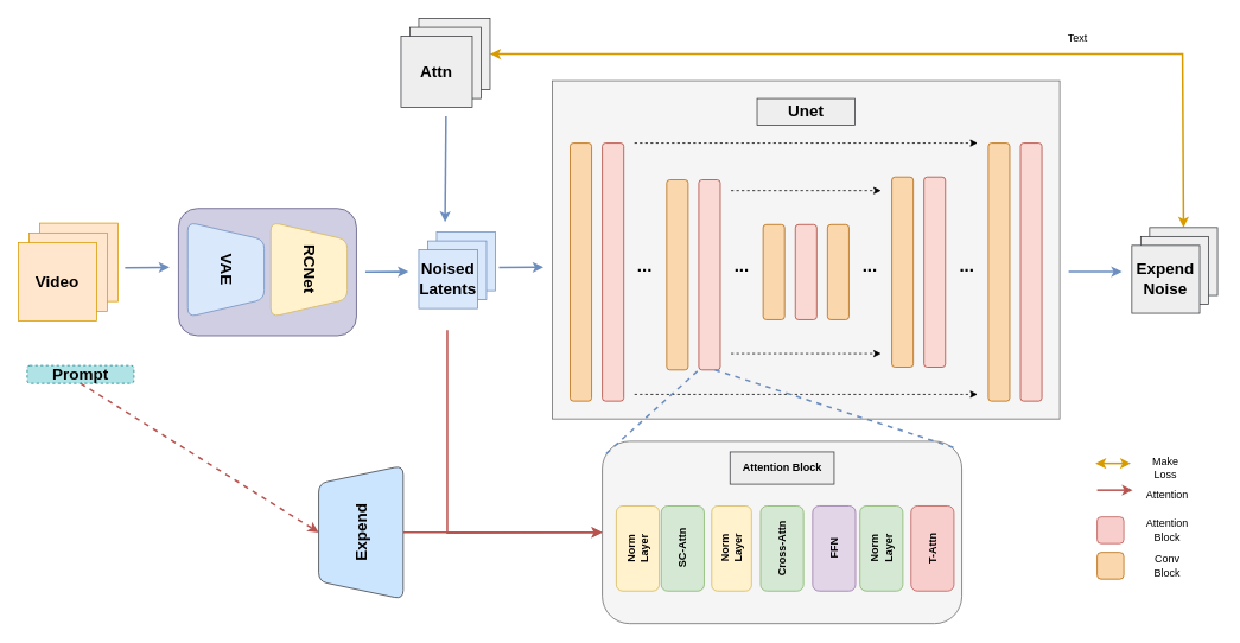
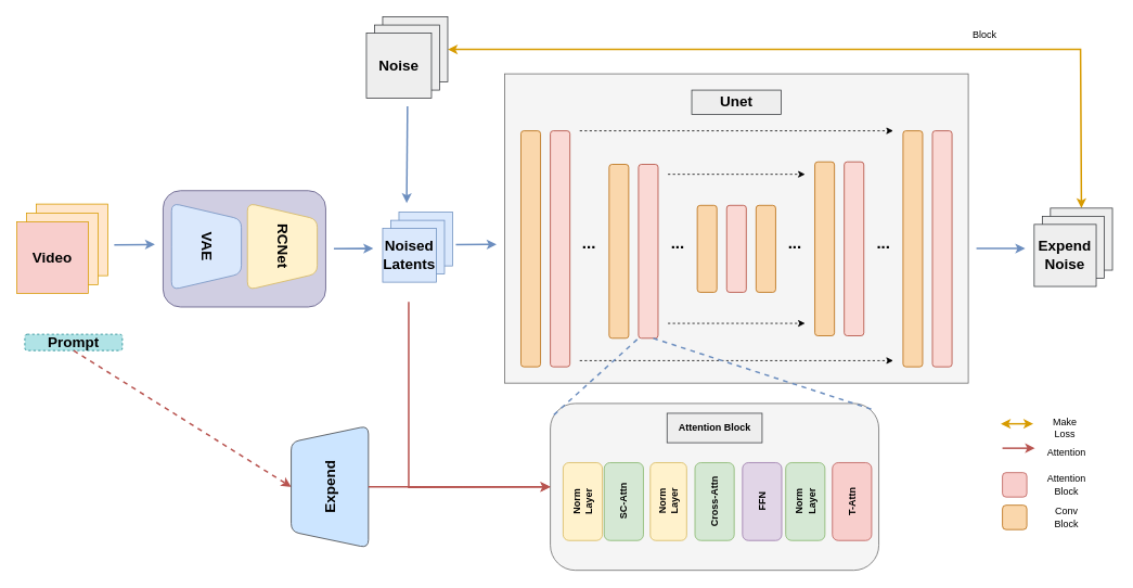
  <mxCell id="0" />
  <mxCell id="1" parent="0" />
  <mxCell id="2" value="" style="endArrow=classic;html=1;rounded=0;fillColor=#dae8fc;strokeColor=#6c8ebf;strokeWidth=2;" parent="1" edge="1"><mxGeometry width="50" height="50" relative="1" as="geometry"><mxPoint x="140" y="300.13" as="sourcePoint" /><mxPoint x="190" y="299.63" as="targetPoint" /></mxGeometry></mxCell>
  <mxCell id="3" value="" style="endArrow=classic;html=1;rounded=0;fillColor=#dae8fc;strokeColor=#6c8ebf;strokeWidth=2;" parent="1" edge="1"><mxGeometry width="50" height="50" relative="1" as="geometry"><mxPoint x="410" y="304.93" as="sourcePoint" /><mxPoint x="458.5" y="304.63" as="targetPoint" /></mxGeometry></mxCell>
  <mxCell id="4" value="&lt;b&gt;&lt;font style=&quot;font-size: 18px;&quot;&gt;Prompt&lt;/font&gt;&lt;/b&gt;" style="rounded=1;whiteSpace=wrap;html=1;fillColor=#b0e3e6;strokeColor=#0e8088;dashed=1;" parent="1" vertex="1"><mxGeometry y="410" width="120" height="20" as="geometry" x="30" /></mxCell>
  <mxCell id="5" style="edgeStyle=orthogonalEdgeStyle;rounded=0;orthogonalLoop=1;jettySize=auto;html=1;exitX=0.5;exitY=1;exitDx=0;exitDy=0;" parent="1" source="4" target="4" edge="1"><mxGeometry relative="1" as="geometry" /></mxCell>
  <mxCell id="6" value="" style="endArrow=classic;html=1;rounded=0;fillColor=#dae8fc;strokeColor=#6c8ebf;strokeWidth=2;" parent="1" edge="1"><mxGeometry width="50" height="50" relative="1" as="geometry"><mxPoint x="560" y="300" as="sourcePoint" /><mxPoint x="610" y="299.5" as="targetPoint" /></mxGeometry></mxCell>
  <mxCell id="7" value="" style="group" parent="1" vertex="1" connectable="0"><mxGeometry x="20" y="250" width="120" height="110" as="geometry" /></mxCell>
  <mxCell id="8" value="" style="whiteSpace=wrap;html=1;aspect=fixed;fillColor=#ffe6cc;strokeColor=#d79b00;container=0;" parent="7" vertex="1"><mxGeometry x="24" width="88" height="88" as="geometry" /></mxCell>
  <mxCell id="9" value="" style="whiteSpace=wrap;html=1;aspect=fixed;fillColor=#ffe6cc;strokeColor=#d79b00;container=0;" parent="7" vertex="1"><mxGeometry x="12" y="11" width="88" height="88" as="geometry" /></mxCell>
- <mxCell id="10" value="&lt;b&gt;&lt;font style=&quot;font-size: 18px;&quot;&gt;Video&lt;/font&gt;&lt;/b&gt;" style="whiteSpace=wrap;html=1;aspect=fixed;fillColor=#ffe6cc;strokeColor=#d79b00;container=0;" parent="7" vertex="1"><mxGeometry y="22" width="88" height="88" as="geometry" /></mxCell>
+ <mxCell id="10" value="&lt;b&gt;&lt;font style=&quot;font-size: 18px;&quot;&gt;Video&lt;/font&gt;&lt;/b&gt;" style="whiteSpace=wrap;html=1;aspect=fixed;fillColor=#f8cecc;strokeColor=#d79b00;container=0;" parent="7" vertex="1"><mxGeometry y="22" width="88" height="88" as="geometry" /></mxCell>
  <mxCell id="11" value="" style="group" parent="1" vertex="1" connectable="0"><mxGeometry x="200" y="233.5" width="200" height="143" as="geometry" /></mxCell>
  <mxCell id="12" value="" style="rounded=1;whiteSpace=wrap;html=1;glass=0;fillStyle=auto;shadow=0;fillColor=#d0cee2;strokeColor=#56517e;" parent="11" vertex="1"><mxGeometry width="200" height="143" as="geometry" /></mxCell>
  <mxCell id="13" value="&lt;b&gt;&lt;font style=&quot;font-size: 18px;&quot;&gt;VAE&lt;/font&gt;&lt;/b&gt;" style="shape=trapezoid;perimeter=trapezoidPerimeter;whiteSpace=wrap;html=1;fixedSize=1;rotation=90;fillColor=#dae8fc;strokeColor=#6c8ebf;rounded=1;" parent="11" vertex="1"><mxGeometry y="25.74" width="106.667" height="85.8" as="geometry" /></mxCell>
  <mxCell id="14" value="&lt;b&gt;&lt;font style=&quot;font-size: 18px;&quot;&gt;RCNet&lt;/font&gt;&lt;/b&gt;" style="shape=trapezoid;perimeter=trapezoidPerimeter;whiteSpace=wrap;html=1;fixedSize=1;rotation=90;fillColor=#fff2cc;strokeColor=#d6b656;rounded=1;" parent="11" vertex="1"><mxGeometry x="93.333" y="25.74" width="106.667" height="85.8" as="geometry" /></mxCell>
  <mxCell id="15" value="" style="endArrow=classic;html=1;rounded=0;fillColor=#dae8fc;strokeColor=#6c8ebf;strokeWidth=2;entryX=0.347;entryY=-0.018;entryDx=0;entryDy=0;entryPerimeter=0;" parent="1" edge="1"><mxGeometry width="50" height="50" relative="1" as="geometry"><mxPoint x="500.52" y="130" as="sourcePoint" /><mxPoint x="499.472" y="248.812" as="targetPoint" /></mxGeometry></mxCell>
  <mxCell id="16" value="" style="endArrow=classic;html=1;rounded=0;strokeWidth=2;fillColor=#dae8fc;strokeColor=#6c8ebf;" parent="1" edge="1"><mxGeometry width="50" height="50" relative="1" as="geometry"><mxPoint x="1200" y="304.63" as="sourcePoint" /><mxPoint x="1260" y="304.63" as="targetPoint" /></mxGeometry></mxCell>
  <mxCell id="17" value="" style="endArrow=classic;startArrow=classic;html=1;rounded=0;exitX=1;exitY=0.5;exitDx=0;exitDy=0;entryX=0.5;entryY=0;entryDx=0;entryDy=0;fillColor=#ffe6cc;strokeColor=#d79b00;strokeWidth=2;" parent="1" source="57" target="76" edge="1"><mxGeometry width="50" height="50" relative="1" as="geometry"><mxPoint x="770" y="270" as="sourcePoint" /><mxPoint x="1180" y="150" as="targetPoint" /><Array as="points"><mxPoint x="1328" y="60" /></Array></mxGeometry></mxCell>
  <mxCell id="18" value="" style="rounded=0;whiteSpace=wrap;html=1;fillColor=#f5f5f5;fontColor=#333333;strokeColor=#666666;" vertex="1" parent="1"><mxGeometry x="620" y="90" width="570" height="380" as="geometry" /></mxCell>
  <mxCell id="19" value="" style="group" parent="1" vertex="1" connectable="0"><mxGeometry x="470" y="280" width="120" height="80" as="geometry" /></mxCell>
  <mxCell id="20" value="" style="group" vertex="1" connectable="0" parent="19"><mxGeometry y="-20" width="100" height="100" as="geometry" /></mxCell>
  <mxCell id="21" value="" style="group" vertex="1" connectable="0" parent="20"><mxGeometry width="92" height="92" as="geometry" /></mxCell>
  <mxCell id="22" value="" style="whiteSpace=wrap;html=1;aspect=fixed;fillColor=#dae8fc;strokeColor=#6c8ebf;" parent="21" vertex="1"><mxGeometry x="20" width="66" height="66" as="geometry" /></mxCell>
  <mxCell id="23" value="" style="whiteSpace=wrap;html=1;aspect=fixed;fillColor=#dae8fc;strokeColor=#6c8ebf;" parent="21" vertex="1"><mxGeometry x="10" y="10" width="66" height="66" as="geometry" /></mxCell>
  <mxCell id="24" value="&lt;b style=&quot;font-size: 18px;&quot;&gt;Noised&lt;br&gt;Latents&lt;/b&gt;" style="whiteSpace=wrap;html=1;aspect=fixed;fillColor=#dae8fc;strokeColor=#6c8ebf;" parent="21" vertex="1"><mxGeometry y="20" width="66" height="66" as="geometry" /></mxCell>
  <mxCell id="25" value="" style="group" parent="1" vertex="1" connectable="0"><mxGeometry x="640" y="160" width="530" height="290" as="geometry" /></mxCell>
  <mxCell id="26" value="" style="rounded=1;whiteSpace=wrap;html=1;fillColor=#fad7ac;strokeColor=#b46504;" parent="25" vertex="1"><mxGeometry x="216.818" y="91.579" width="24.091" height="106.842" as="geometry" /></mxCell>
  <mxCell id="27" value="" style="rounded=1;whiteSpace=wrap;html=1;fillColor=#fad9d5;strokeColor=#ae4132;" parent="25" vertex="1"><mxGeometry x="252.955" y="91.579" width="24.091" height="106.842" as="geometry" /></mxCell>
  <mxCell id="28" value="" style="rounded=1;whiteSpace=wrap;html=1;fillColor=#fad9d5;strokeColor=#ae4132;" parent="25" vertex="1"><mxGeometry x="397.5" y="38.158" width="24.091" height="213.684" as="geometry" /></mxCell>
  <mxCell id="29" value="&lt;font style=&quot;font-size: 20px;&quot;&gt;&lt;b&gt;...&lt;/b&gt;&lt;/font&gt;" style="text;html=1;strokeColor=none;fillColor=none;align=center;verticalAlign=middle;whiteSpace=wrap;rounded=0;" parent="25" vertex="1"><mxGeometry x="409.545" y="114.474" width="72.273" height="45.789" as="geometry" /></mxCell>
  <mxCell id="30" value="&lt;font style=&quot;font-size: 20px;&quot;&gt;&lt;b&gt;...&lt;/b&gt;&lt;/font&gt;" style="text;html=1;strokeColor=none;fillColor=none;align=center;verticalAlign=middle;whiteSpace=wrap;rounded=0;" parent="25" vertex="1"><mxGeometry x="301.136" y="114.474" width="72.273" height="45.789" as="geometry" /></mxCell>
  <mxCell id="31" value="" style="rounded=1;whiteSpace=wrap;html=1;fillColor=#fad9d5;strokeColor=#ae4132;" parent="25" vertex="1"><mxGeometry x="505.909" width="24.091" height="290" as="geometry" /></mxCell>
  <mxCell id="32" value="" style="rounded=1;whiteSpace=wrap;html=1;fillColor=#fad7ac;strokeColor=#b46504;" parent="25" vertex="1"><mxGeometry x="469.773" width="24.091" height="290" as="geometry" /></mxCell>
  <mxCell id="33" value="" style="rounded=1;whiteSpace=wrap;html=1;fillColor=#fad7ac;strokeColor=#b46504;" parent="25" vertex="1"><mxGeometry x="289.091" y="91.579" width="24.091" height="106.842" as="geometry" /></mxCell>
  <mxCell id="34" value="" style="rounded=1;whiteSpace=wrap;html=1;fillColor=#fad7ac;strokeColor=#b46504;" parent="25" vertex="1"><mxGeometry x="361.364" y="38.158" width="24.091" height="213.684" as="geometry" /></mxCell>
  <mxCell id="35" value="" style="rounded=1;whiteSpace=wrap;html=1;fillColor=#fad7ac;strokeColor=#b46504;" parent="25" vertex="1"><mxGeometry width="24.091" height="290" as="geometry" /></mxCell>
  <mxCell id="36" value="" style="rounded=1;whiteSpace=wrap;html=1;fillColor=#fad9d5;strokeColor=#ae4132;" parent="25" vertex="1"><mxGeometry x="36.136" width="24.091" height="290" as="geometry" /></mxCell>
  <mxCell id="37" value="&lt;font style=&quot;font-size: 20px;&quot;&gt;&lt;b&gt;...&lt;/b&gt;&lt;/font&gt;" style="text;html=1;strokeColor=none;fillColor=none;align=center;verticalAlign=middle;whiteSpace=wrap;rounded=0;" parent="25" vertex="1"><mxGeometry x="48.182" y="114.474" width="72.273" height="45.789" as="geometry" /></mxCell>
  <mxCell id="38" value="" style="endArrow=classic;html=1;rounded=0;dashed=1;" parent="25" edge="1"><mxGeometry width="50" height="50" relative="1" as="geometry"><mxPoint x="72.273" as="sourcePoint" /><mxPoint x="457.727" as="targetPoint" /></mxGeometry></mxCell>
  <mxCell id="39" value="" style="endArrow=classic;html=1;rounded=0;dashed=1;" parent="25" edge="1"><mxGeometry width="50" height="50" relative="1" as="geometry"><mxPoint x="180.682" y="53.421" as="sourcePoint" /><mxPoint x="349.318" y="53.421" as="targetPoint" /></mxGeometry></mxCell>
  <mxCell id="40" value="" style="endArrow=classic;html=1;rounded=0;dashed=1;" parent="25" edge="1"><mxGeometry width="50" height="50" relative="1" as="geometry"><mxPoint x="180.682" y="236.579" as="sourcePoint" /><mxPoint x="349.318" y="236.579" as="targetPoint" /></mxGeometry></mxCell>
  <mxCell id="41" value="" style="endArrow=classic;html=1;rounded=0;dashed=1;" parent="25" edge="1"><mxGeometry width="50" height="50" relative="1" as="geometry"><mxPoint x="72.273" y="282.368" as="sourcePoint" /><mxPoint x="457.727" y="282.368" as="targetPoint" /></mxGeometry></mxCell>
  <mxCell id="42" value="" style="rounded=1;whiteSpace=wrap;html=1;fillColor=#fad7ac;strokeColor=#b46504;" parent="25" vertex="1"><mxGeometry x="108.409" y="41.211" width="24.091" height="213.684" as="geometry" /></mxCell>
  <mxCell id="43" value="" style="rounded=1;whiteSpace=wrap;html=1;fillColor=#fad9d5;strokeColor=#ae4132;" parent="25" vertex="1"><mxGeometry x="144.545" y="41.211" width="24.091" height="213.684" as="geometry" /></mxCell>
  <mxCell id="44" value="&lt;font style=&quot;font-size: 20px;&quot;&gt;&lt;b&gt;...&lt;/b&gt;&lt;/font&gt;" style="text;html=1;strokeColor=none;fillColor=none;align=center;verticalAlign=middle;whiteSpace=wrap;rounded=0;" parent="25" vertex="1"><mxGeometry x="156.591" y="114.474" width="72.273" height="45.789" as="geometry" /></mxCell>
  <mxCell id="45" value="" style="endArrow=classic;html=1;rounded=0;exitX=0.5;exitY=1;exitDx=0;exitDy=0;fillColor=#f8cecc;strokeColor=#b85450;strokeWidth=2;entryX=0.5;entryY=0;entryDx=0;entryDy=0;dashed=1;" parent="1" source="4" target="46" edge="1"><mxGeometry width="50" height="50" relative="1" as="geometry"><mxPoint x="130" y="380" as="sourcePoint" /><mxPoint x="750" y="380" as="targetPoint" /><Array as="points" /></mxGeometry></mxCell>
  <mxCell id="46" value="&lt;b&gt;&lt;font style=&quot;font-size: 18px;&quot;&gt;Expend&lt;/font&gt;&lt;/b&gt;" style="shape=trapezoid;perimeter=trapezoidPerimeter;whiteSpace=wrap;html=1;fixedSize=1;rotation=-90;rounded=1;fillColor=#cce5ff;strokeColor=#36393d;" parent="1" vertex="1"><mxGeometry x="330" y="550" width="150" height="95" as="geometry" /></mxCell>
  <mxCell id="47" value="" style="group" vertex="1" connectable="0" parent="1"><mxGeometry x="1230" y="510" width="111" height="140" as="geometry" /></mxCell>
  <mxCell id="48" value="" style="rounded=1;whiteSpace=wrap;html=1;fillColor=#f8cecc;strokeColor=#b85450;" parent="47" vertex="1"><mxGeometry x="2" y="70" width="30" height="30" as="geometry" /></mxCell>
  <mxCell id="49" value="Attention Block" style="text;html=1;strokeColor=none;fillColor=none;align=center;verticalAlign=middle;whiteSpace=wrap;rounded=0;" parent="47" vertex="1"><mxGeometry x="51" y="70" width="60" height="30" as="geometry" /></mxCell>
  <mxCell id="50" value="" style="rounded=1;whiteSpace=wrap;html=1;fillColor=#fad7ac;strokeColor=#b46504;" parent="47" vertex="1"><mxGeometry x="2" y="110" width="30" height="30" as="geometry" /></mxCell>
  <mxCell id="51" value="Conv&lt;br&gt;Block" style="text;html=1;strokeColor=none;fillColor=none;align=center;verticalAlign=middle;whiteSpace=wrap;rounded=0;" parent="47" vertex="1"><mxGeometry x="51" y="110" width="60" height="30" as="geometry" /></mxCell>
  <mxCell id="52" value="" style="endArrow=classic;html=1;rounded=0;fillColor=#ffe6cc;strokeColor=#d79b00;startArrow=classic;strokeWidth=2;" parent="47" edge="1"><mxGeometry width="50" height="50" relative="1" as="geometry"><mxPoint y="10" as="sourcePoint" /><mxPoint x="40" y="10" as="targetPoint" /></mxGeometry></mxCell>
  <mxCell id="53" value="Make&lt;br&gt;Loss" style="text;html=1;strokeColor=none;fillColor=none;align=center;verticalAlign=middle;whiteSpace=wrap;rounded=0;" parent="47" vertex="1"><mxGeometry x="49" width="60" height="30" as="geometry" /></mxCell>
  <mxCell id="54" value="" style="endArrow=classic;html=1;rounded=0;fillColor=#f8cecc;strokeColor=#b85450;startArrow=none;strokeWidth=2;startFill=0;" parent="47" edge="1"><mxGeometry width="50" height="50" relative="1" as="geometry"><mxPoint x="2" y="40" as="sourcePoint" /><mxPoint x="42" y="40" as="targetPoint" /></mxGeometry></mxCell>
  <mxCell id="55" value="Attention" style="text;html=1;strokeColor=none;fillColor=none;align=center;verticalAlign=middle;whiteSpace=wrap;rounded=0;" parent="47" vertex="1"><mxGeometry x="51" y="30" width="60" height="30" as="geometry" /></mxCell>
  <mxCell id="56" value="" style="group" vertex="1" connectable="0" parent="1"><mxGeometry x="450" y="20" width="100" height="100" as="geometry" /></mxCell>
  <mxCell id="57" value="" style="whiteSpace=wrap;html=1;aspect=fixed;fillColor=#eeeeee;strokeColor=#36393d;" parent="56" vertex="1"><mxGeometry x="20" width="80" height="80" as="geometry" /></mxCell>
  <mxCell id="58" value="" style="whiteSpace=wrap;html=1;aspect=fixed;fillColor=#eeeeee;strokeColor=#36393d;" parent="56" vertex="1"><mxGeometry x="10" y="10" width="80" height="80" as="geometry" /></mxCell>
- <mxCell id="59" value="&lt;b&gt;&lt;font style=&quot;font-size: 18px;&quot;&gt;Attn&lt;/font&gt;&lt;/b&gt;" style="whiteSpace=wrap;html=1;aspect=fixed;fillColor=#eeeeee;strokeColor=#36393d;" parent="56" vertex="1"><mxGeometry y="20" width="80" height="80" as="geometry" /></mxCell>
+ <mxCell id="59" value="&lt;b&gt;&lt;font style=&quot;font-size: 18px;&quot;&gt;Noise&lt;/font&gt;&lt;/b&gt;" style="whiteSpace=wrap;html=1;aspect=fixed;fillColor=#eeeeee;strokeColor=#36393d;" parent="56" vertex="1"><mxGeometry y="20" width="80" height="80" as="geometry" /></mxCell>
  <mxCell id="60" value="" style="group" vertex="1" connectable="0" parent="1"><mxGeometry x="676.14" y="495" width="403.86" height="205" as="geometry" /></mxCell>
  <mxCell id="61" value="" style="group" vertex="1" connectable="0" parent="60"><mxGeometry width="403.86" height="205" as="geometry" /></mxCell>
  <mxCell id="62" value="" style="rounded=1;whiteSpace=wrap;html=1;fillColor=#f5f5f5;fontColor=#333333;strokeColor=#666666;" vertex="1" parent="61"><mxGeometry width="403.86" height="205" as="geometry" /></mxCell>
  <mxCell id="63" value="&lt;b&gt;Norm&lt;br&gt;Layer&lt;/b&gt;" style="rounded=1;whiteSpace=wrap;html=1;rotation=-90;fillColor=#fff2cc;strokeColor=#d6b656;" vertex="1" parent="61"><mxGeometry x="-7.971" y="96.471" width="95.651" height="48.235" as="geometry" /></mxCell>
  <mxCell id="64" value="&lt;b&gt;SC-Attn&lt;/b&gt;" style="rounded=1;whiteSpace=wrap;html=1;rotation=-90;fillColor=#d5e8d4;strokeColor=#82b366;" vertex="1" parent="61"><mxGeometry x="42.512" y="96.471" width="95.651" height="48.235" as="geometry" /></mxCell>
  <mxCell id="65" value="&lt;b&gt;Norm&lt;br&gt;Layer&lt;/b&gt;" style="rounded=1;whiteSpace=wrap;html=1;rotation=-90;fillColor=#fff2cc;strokeColor=#d6b656;" vertex="1" parent="61"><mxGeometry x="97.42" y="98.24" width="95.65" height="44.71" as="geometry" /></mxCell>
  <mxCell id="66" value="&lt;b&gt;FFN&lt;/b&gt;" style="rounded=1;whiteSpace=wrap;html=1;rotation=-90;fillColor=#e1d5e7;strokeColor=#9673a6;" vertex="1" parent="61"><mxGeometry x="212.558" y="96.471" width="95.651" height="48.235" as="geometry" /></mxCell>
  <mxCell id="67" value="&lt;b&gt;Norm&lt;br&gt;Layer&lt;/b&gt;" style="rounded=1;whiteSpace=wrap;html=1;rotation=-90;fillColor=#d5e8d4;strokeColor=#82b366;" vertex="1" parent="61"><mxGeometry x="265.697" y="96.471" width="95.651" height="48.235" as="geometry" /></mxCell>
  <mxCell id="68" value="&lt;b&gt;Cross-Attn&lt;/b&gt;" style="rounded=1;whiteSpace=wrap;html=1;rotation=-90;fillColor=#d5e8d4;strokeColor=#82b366;" vertex="1" parent="61"><mxGeometry x="154.104" y="96.471" width="95.651" height="48.235" as="geometry" /></mxCell>
  <mxCell id="69" value="&lt;b&gt;T-Attn&lt;/b&gt;" style="rounded=1;whiteSpace=wrap;html=1;rotation=-90;fillColor=#f8cecc;strokeColor=#b85450;" vertex="1" parent="61"><mxGeometry x="323.088" y="96.471" width="95.651" height="48.235" as="geometry" /></mxCell>
  <mxCell id="70" value="&lt;b&gt;Attention Block&lt;/b&gt;" style="text;html=1;align=center;verticalAlign=middle;whiteSpace=wrap;rounded=0;fillColor=#eeeeee;strokeColor=#36393d;" vertex="1" parent="61"><mxGeometry x="143.477" y="12.059" width="116.907" height="36.176" as="geometry" /></mxCell>
  <mxCell id="71" value="" style="endArrow=classic;html=1;rounded=0;exitX=0.5;exitY=1;exitDx=0;exitDy=0;fillColor=#f8cecc;strokeColor=#b85450;strokeWidth=2;entryX=0;entryY=0.5;entryDx=0;entryDy=0;" edge="1" parent="1" source="46" target="62"><mxGeometry width="50" height="50" relative="1" as="geometry"><mxPoint x="140" y="390" as="sourcePoint" /><mxPoint x="250" y="590" as="targetPoint" /><Array as="points" /></mxGeometry></mxCell>
  <mxCell id="72" value="&lt;b&gt;&lt;font style=&quot;font-size: 18px;&quot;&gt;Unet&lt;/font&gt;&lt;/b&gt;" style="text;html=1;align=center;verticalAlign=middle;whiteSpace=wrap;rounded=0;fillColor=#eeeeee;strokeColor=#36393d;" vertex="1" parent="1"><mxGeometry x="850" y="110" width="110" height="30" as="geometry" /></mxCell>
  <mxCell id="73" value="" style="endArrow=none;dashed=1;html=1;rounded=0;entryX=0;entryY=1;entryDx=0;entryDy=0;exitX=0.011;exitY=0.068;exitDx=0;exitDy=0;exitPerimeter=0;fillColor=#dae8fc;strokeColor=#6c8ebf;strokeWidth=2;" edge="1" parent="1" source="62" target="43"><mxGeometry width="50" height="50" relative="1" as="geometry"><mxPoint x="670" y="500" as="sourcePoint" /><mxPoint x="930" y="410" as="targetPoint" /></mxGeometry></mxCell>
  <mxCell id="74" value="" style="endArrow=none;dashed=1;html=1;rounded=0;entryX=0.75;entryY=1;entryDx=0;entryDy=0;exitX=0.977;exitY=0.034;exitDx=0;exitDy=0;exitPerimeter=0;fillColor=#dae8fc;strokeColor=#6c8ebf;strokeWidth=2;" edge="1" parent="1" source="62" target="43"><mxGeometry width="50" height="50" relative="1" as="geometry"><mxPoint x="1050" y="490" as="sourcePoint" /><mxPoint x="795" y="425" as="targetPoint" /></mxGeometry></mxCell>
  <mxCell id="75" value="" style="group" vertex="1" connectable="0" parent="1"><mxGeometry x="1271" y="255" width="100" height="100" as="geometry" /></mxCell>
  <mxCell id="76" value="" style="whiteSpace=wrap;html=1;aspect=fixed;fillColor=#eeeeee;strokeColor=#36393d;" parent="75" vertex="1"><mxGeometry x="20.0" width="76.23" height="76.23" as="geometry" /></mxCell>
  <mxCell id="77" value="" style="whiteSpace=wrap;html=1;aspect=fixed;fillColor=#eeeeee;strokeColor=#36393d;" parent="75" vertex="1"><mxGeometry x="10.0" y="10" width="76.23" height="76.23" as="geometry" /></mxCell>
  <mxCell id="78" value="&lt;b style=&quot;font-size: 18px;&quot;&gt;Expend&lt;br&gt;Noise&lt;br&gt;&lt;/b&gt;" style="whiteSpace=wrap;html=1;aspect=fixed;fillColor=#eeeeee;strokeColor=#36393d;" parent="75" vertex="1"><mxGeometry y="20" width="76.23" height="76.23" as="geometry" /></mxCell>
  <mxCell id="79" value="" style="endArrow=classic;html=1;rounded=0;fillColor=#f8cecc;strokeColor=#b85450;strokeWidth=2;entryX=0;entryY=0.5;entryDx=0;entryDy=0;" edge="1" parent="1" target="62"><mxGeometry width="50" height="50" relative="1" as="geometry"><mxPoint x="502" y="370" as="sourcePoint" /><mxPoint x="686" y="608" as="targetPoint" /><Array as="points"><mxPoint x="502" y="598" /></Array></mxGeometry></mxCell>
- <mxCell id="80" value="Text" style="text;html=1;align=center;verticalAlign=middle;resizable=0;points=[];autosize=1;strokeColor=none;fillColor=none;" vertex="1" parent="1"><mxGeometry x="1185" y="28" width="50" height="30" as="geometry" /></mxCell>
+ <mxCell id="80" value="Block" style="text;html=1;align=center;verticalAlign=middle;resizable=0;points=[];autosize=1;strokeColor=none;fillColor=none;" vertex="1" parent="1"><mxGeometry x="1185" y="28" width="50" height="30" as="geometry" /></mxCell>
